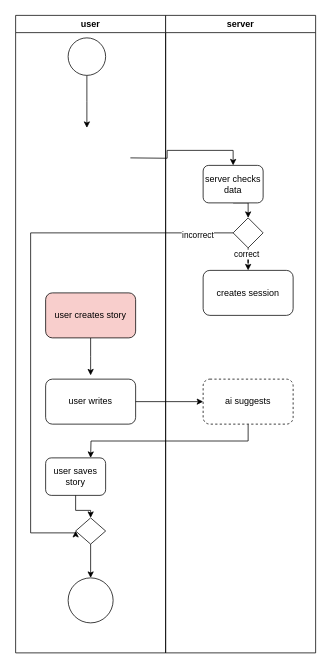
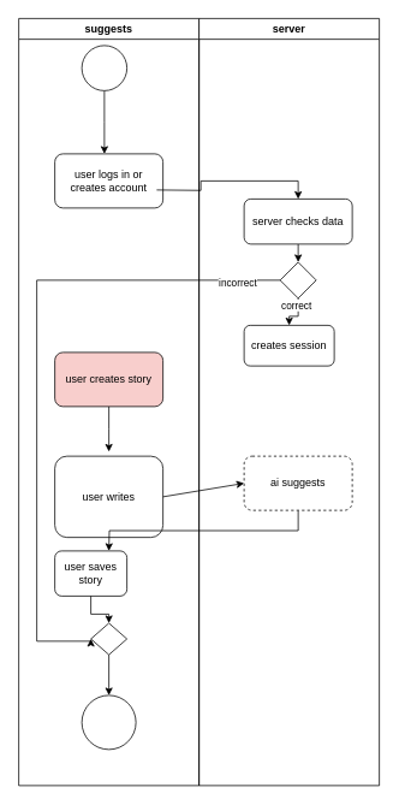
  <mxCell id="0" />
  <mxCell id="1" parent="0" />
- <mxCell id="2" value="user" style="swimlane;whiteSpace=wrap;html=1;" parent="1" vertex="1"><mxGeometry x="20" y="20" width="200" height="850" as="geometry" /></mxCell>
+ <mxCell id="2" value="suggests" style="swimlane;whiteSpace=wrap;html=1;" parent="1" vertex="1"><mxGeometry x="20" y="20" width="200" height="850" as="geometry" /></mxCell>
  <mxCell id="3" style="edgeStyle=orthogonalEdgeStyle;rounded=0;orthogonalLoop=1;jettySize=auto;html=1;" parent="2" source="4" edge="1"><mxGeometry relative="1" as="geometry"><mxPoint x="95" y="150" as="targetPoint" /></mxGeometry></mxCell>
  <mxCell id="4" value="" style="ellipse;whiteSpace=wrap;html=1;aspect=fixed;" parent="2" vertex="1"><mxGeometry x="70" y="30" width="50" height="50" as="geometry" /></mxCell>
+ <mxCell id="5" value="user logs in or creates account" style="rounded=1;whiteSpace=wrap;html=1;" parent="2" vertex="1"><mxGeometry x="40" y="150" width="120" height="60" as="geometry" /></mxCell>
  <mxCell id="6" value="" style="ellipse;whiteSpace=wrap;html=1;aspect=fixed;" parent="2" vertex="1"><mxGeometry x="70" y="750" width="60" height="60" as="geometry" /></mxCell>
  <mxCell id="7" style="edgeStyle=orthogonalEdgeStyle;rounded=0;orthogonalLoop=1;jettySize=auto;html=1;" parent="2" source="8" edge="1"><mxGeometry relative="1" as="geometry"><mxPoint x="100" y="480" as="targetPoint" /></mxGeometry></mxCell>
  <mxCell id="8" value="user creates story" style="rounded=1;whiteSpace=wrap;html=1;fillColor=#f8cecc;" parent="2" vertex="1"><mxGeometry x="40" y="370" width="120" height="60" as="geometry" /></mxCell>
- <mxCell id="9" value="user writes" style="rounded=1;whiteSpace=wrap;html=1;" parent="2" vertex="1"><mxGeometry x="40" y="485" width="120" height="60" as="geometry" /></mxCell>
+ <mxCell id="9" value="user writes" style="rounded=1;whiteSpace=wrap;html=1;" parent="2" vertex="1"><mxGeometry x="40" y="485" width="120" height="90" as="geometry" /></mxCell>
  <mxCell id="10" value="user saves story" style="rounded=1;whiteSpace=wrap;html=1;" parent="2" vertex="1"><mxGeometry x="40" y="590" width="80" height="50" as="geometry" /></mxCell>
  <mxCell id="11" value="" style="edgeStyle=orthogonalEdgeStyle;rounded=0;orthogonalLoop=1;jettySize=auto;html=1;" edge="1" parent="2" source="10" target="13"><mxGeometry relative="1" as="geometry"><mxPoint x="220" y="690" as="sourcePoint" /><mxPoint x="220" y="750" as="targetPoint" /></mxGeometry></mxCell>
  <mxCell id="12" style="edgeStyle=orthogonalEdgeStyle;rounded=0;orthogonalLoop=1;jettySize=auto;html=1;" edge="1" parent="2" source="13" target="6"><mxGeometry relative="1" as="geometry" /></mxCell>
  <mxCell id="13" value="" style="rhombus;whiteSpace=wrap;html=1;" vertex="1" parent="2"><mxGeometry x="80" y="670" width="40" height="35" as="geometry" /></mxCell>
  <mxCell id="14" value="server" style="swimlane;whiteSpace=wrap;html=1;startSize=23;" parent="1" vertex="1"><mxGeometry x="220" y="20" width="200" height="850" as="geometry" /></mxCell>
  <mxCell id="15" value="" style="endArrow=classic;html=1;rounded=0;exitX=1;exitY=0.5;exitDx=0;exitDy=0;" parent="14" source="9" edge="1"><mxGeometry width="50" height="50" relative="1" as="geometry"><mxPoint x="160" y="510" as="sourcePoint" /><mxPoint x="50" y="515" as="targetPoint" /></mxGeometry></mxCell>
  <mxCell id="16" style="edgeStyle=orthogonalEdgeStyle;rounded=0;orthogonalLoop=1;jettySize=auto;html=1;exitX=0.5;exitY=1;exitDx=0;exitDy=0;entryX=0.5;entryY=0;entryDx=0;entryDy=0;" edge="1" parent="14" source="17" target="24"><mxGeometry relative="1" as="geometry" /></mxCell>
- <mxCell id="17" value="server checks data" style="rounded=1;whiteSpace=wrap;html=1;" parent="14" vertex="1"><mxGeometry x="50" y="200" width="80" height="50" as="geometry" /></mxCell>
+ <mxCell id="17" value="server checks data" style="rounded=1;whiteSpace=wrap;html=1;" parent="14" vertex="1"><mxGeometry x="50" y="200" width="120" height="50" as="geometry" /></mxCell>
  <mxCell id="18" style="edgeStyle=orthogonalEdgeStyle;rounded=0;orthogonalLoop=1;jettySize=auto;html=1;entryX=0.5;entryY=0;entryDx=0;entryDy=0;" parent="14" target="17" edge="1"><mxGeometry relative="1" as="geometry"><mxPoint x="93" y="80" as="targetPoint" /><mxPoint x="-47" y="190" as="sourcePoint" /></mxGeometry></mxCell>
- <mxCell id="19" value="creates session" style="rounded=1;whiteSpace=wrap;html=1;" parent="14" vertex="1"><mxGeometry x="50" y="340" width="120" height="60" as="geometry" /></mxCell>
+ <mxCell id="19" value="creates session" style="rounded=1;whiteSpace=wrap;html=1;" parent="14" vertex="1"><mxGeometry x="50" y="340" width="100" height="45" as="geometry" /></mxCell>
  <mxCell id="20" style="edgeStyle=orthogonalEdgeStyle;rounded=0;orthogonalLoop=1;jettySize=auto;html=1;exitX=0.5;exitY=1;exitDx=0;exitDy=0;" parent="14" source="21" edge="1"><mxGeometry relative="1" as="geometry"><mxPoint x="-100" y="590" as="targetPoint" /></mxGeometry></mxCell>
  <mxCell id="21" value="ai suggests" style="rounded=1;whiteSpace=wrap;html=1;dashed=1;" parent="14" vertex="1"><mxGeometry x="50" y="485" width="120" height="60" as="geometry" /></mxCell>
  <mxCell id="22" style="edgeStyle=orthogonalEdgeStyle;rounded=0;orthogonalLoop=1;jettySize=auto;html=1;" edge="1" parent="14" source="24" target="19"><mxGeometry relative="1" as="geometry" /></mxCell>
  <mxCell id="23" value="correct" style="edgeLabel;html=1;align=center;verticalAlign=middle;resizable=0;points=[];" vertex="1" connectable="0" parent="22"><mxGeometry x="-0.669" y="-3" relative="1" as="geometry"><mxPoint as="offset" /></mxGeometry></mxCell>
  <mxCell id="24" value="" style="rhombus;whiteSpace=wrap;html=1;" vertex="1" parent="14"><mxGeometry x="90" y="270" width="40" height="40" as="geometry" /></mxCell>
  <mxCell id="25" style="edgeStyle=orthogonalEdgeStyle;rounded=0;orthogonalLoop=1;jettySize=auto;html=1;entryX=0;entryY=0.5;entryDx=0;entryDy=0;" edge="1" parent="1" source="24" target="13"><mxGeometry relative="1" as="geometry"><mxPoint x="80" y="750" as="targetPoint" /><Array as="points"><mxPoint x="40" y="310" /><mxPoint x="40" y="710" /><mxPoint x="100" y="710" /></Array></mxGeometry></mxCell>
  <mxCell id="26" value="incorrect" style="edgeLabel;html=1;align=center;verticalAlign=middle;resizable=0;points=[];" vertex="1" connectable="0" parent="25"><mxGeometry x="-0.868" y="2" relative="1" as="geometry"><mxPoint as="offset" /></mxGeometry></mxCell>
